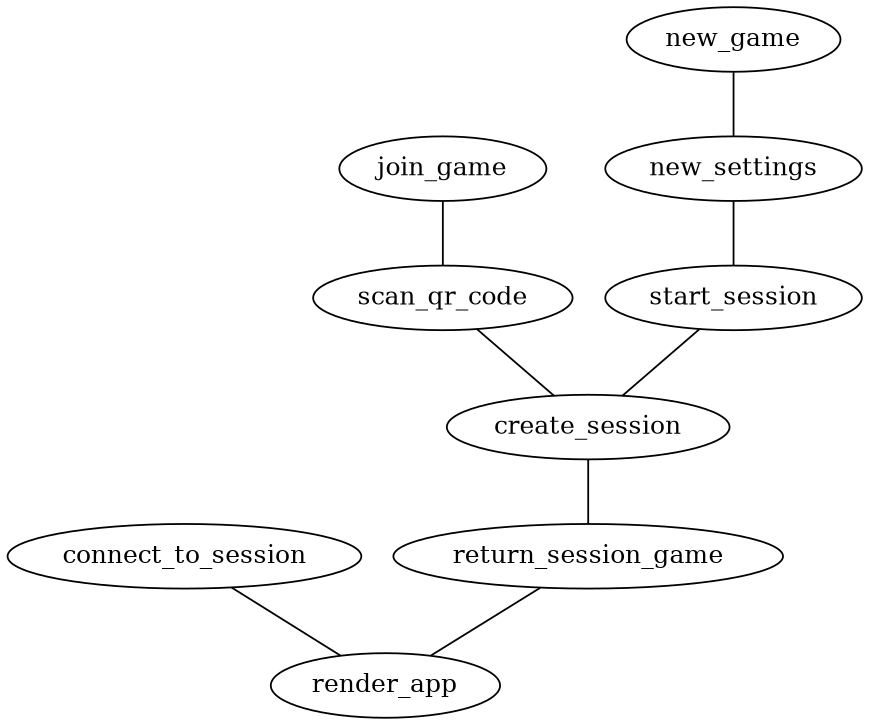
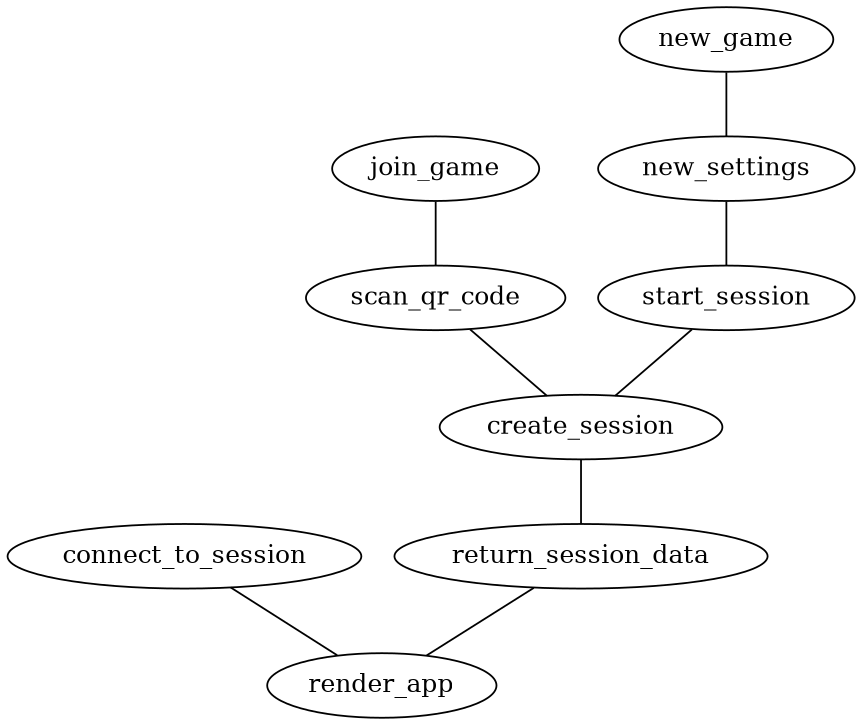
  graph {
    n1 [label=new_settings]
    new_game
    start_session
    create_session
-   return_session_data [label=return_session_game]
+   return_session_data
    render_app
    join_game
    scan_qr_code
    connect_to_session
    n1 -- start_session
    new_game -- n1
    start_session -- create_session
    create_session -- return_session_data
    return_session_data -- render_app
    join_game -- scan_qr_code
    scan_qr_code -- create_session
    connect_to_session -- render_app
  }
